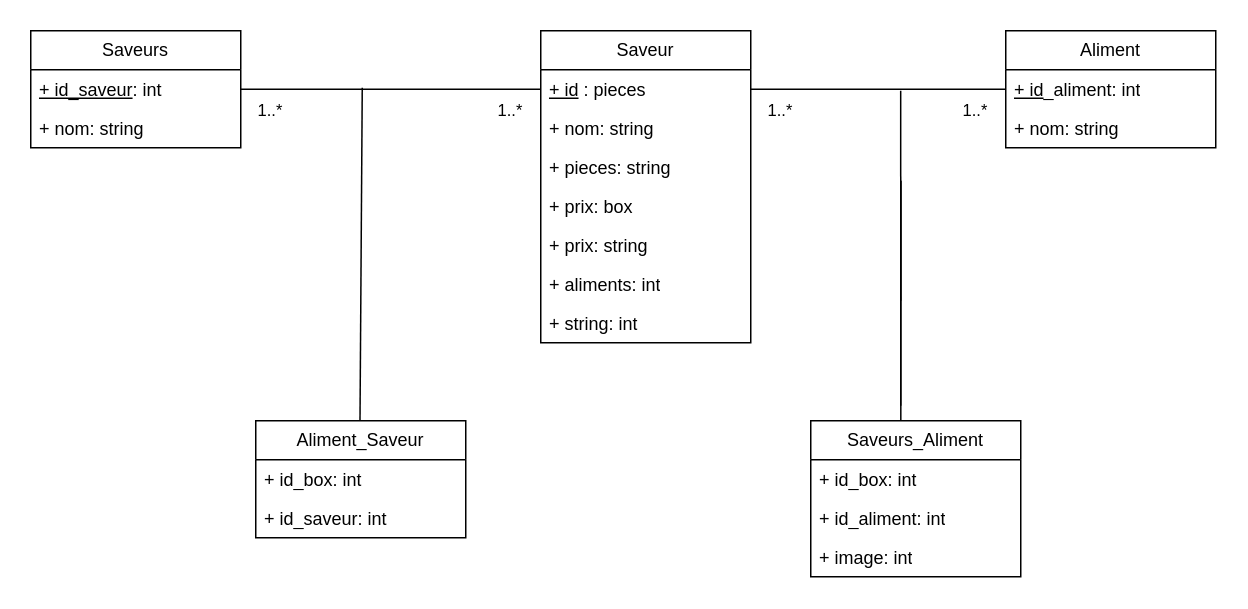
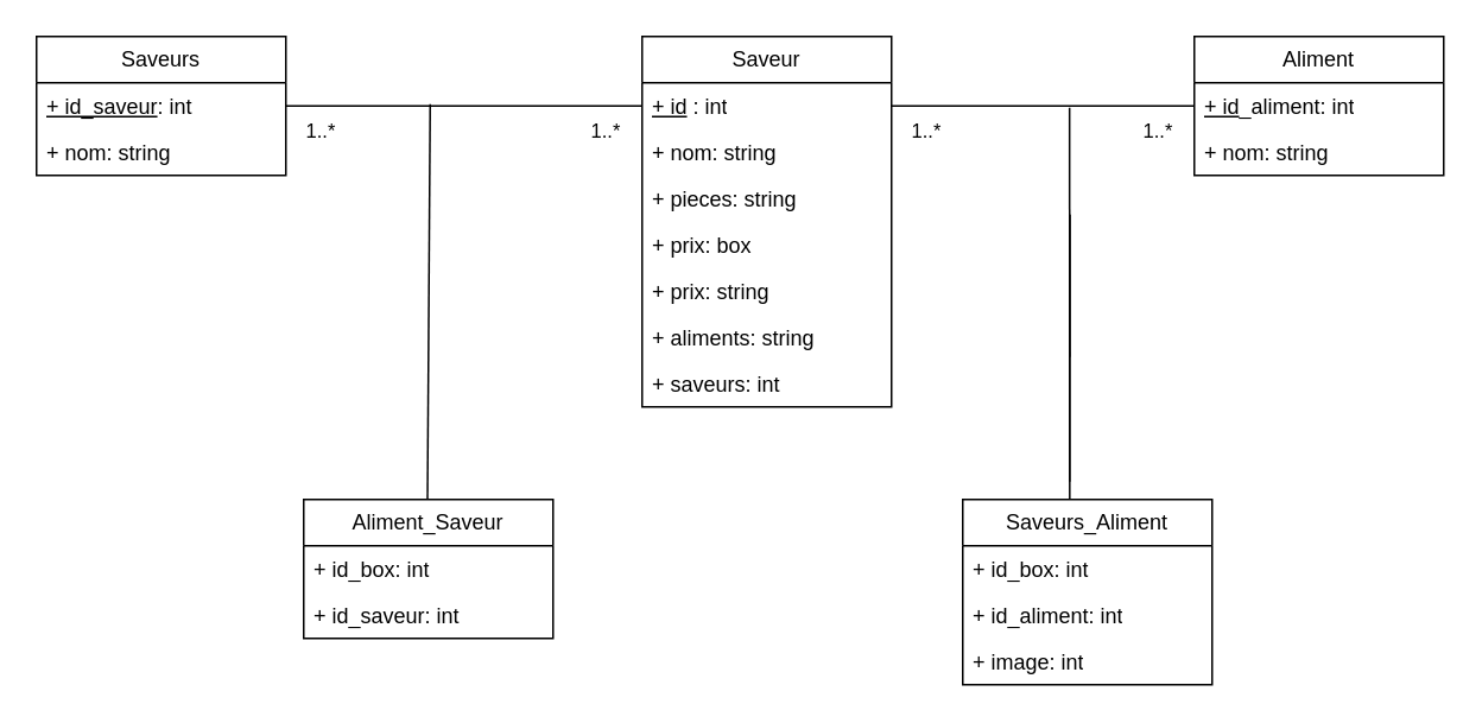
  <mxCell id="0" />
  <mxCell id="1" parent="0" />
  <mxCell id="2" value="Saveurs" style="swimlane;fontStyle=0;childLayout=stackLayout;horizontal=1;startSize=26;fillColor=none;horizontalStack=0;resizeParent=1;resizeParentMax=0;resizeLast=0;collapsible=1;marginBottom=0;whiteSpace=wrap;html=1;" parent="1" vertex="1"><mxGeometry x="20" y="20" width="140" height="78" as="geometry" /></mxCell>
  <mxCell id="3" value="&lt;u&gt;+ id_saveur&lt;/u&gt;: int" style="text;strokeColor=none;fillColor=none;align=left;verticalAlign=top;spacingLeft=4;spacingRight=4;overflow=hidden;rotatable=0;points=[[0,0.5],[1,0.5]];portConstraint=eastwest;whiteSpace=wrap;html=1;" parent="2" vertex="1"><mxGeometry y="26" width="140" height="26" as="geometry" /></mxCell>
  <mxCell id="4" value="+ nom: string" style="text;strokeColor=none;fillColor=none;align=left;verticalAlign=top;spacingLeft=4;spacingRight=4;overflow=hidden;rotatable=0;points=[[0,0.5],[1,0.5]];portConstraint=eastwest;whiteSpace=wrap;html=1;" parent="2" vertex="1"><mxGeometry y="52" width="140" height="26" as="geometry" /></mxCell>
  <mxCell id="5" value="Saveur" style="swimlane;fontStyle=0;childLayout=stackLayout;horizontal=1;startSize=26;fillColor=none;horizontalStack=0;resizeParent=1;resizeParentMax=0;resizeLast=0;collapsible=1;marginBottom=0;whiteSpace=wrap;html=1;" parent="1" vertex="1"><mxGeometry x="360" y="20" width="140" height="208" as="geometry" /></mxCell>
- <mxCell id="6" value="&lt;u&gt;+ id&lt;/u&gt; : pieces" style="text;strokeColor=none;fillColor=none;align=left;verticalAlign=top;spacingLeft=4;spacingRight=4;overflow=hidden;rotatable=0;points=[[0,0.5],[1,0.5]];portConstraint=eastwest;whiteSpace=wrap;html=1;" parent="5" vertex="1"><mxGeometry y="26" width="140" height="26" as="geometry" /></mxCell>
+ <mxCell id="6" value="&lt;u&gt;+ id&lt;/u&gt; : int" style="text;strokeColor=none;fillColor=none;align=left;verticalAlign=top;spacingLeft=4;spacingRight=4;overflow=hidden;rotatable=0;points=[[0,0.5],[1,0.5]];portConstraint=eastwest;whiteSpace=wrap;html=1;" parent="5" vertex="1"><mxGeometry y="26" width="140" height="26" as="geometry" /></mxCell>
  <mxCell id="7" value="+ nom: string" style="text;strokeColor=none;fillColor=none;align=left;verticalAlign=top;spacingLeft=4;spacingRight=4;overflow=hidden;rotatable=0;points=[[0,0.5],[1,0.5]];portConstraint=eastwest;whiteSpace=wrap;html=1;" parent="5" vertex="1"><mxGeometry y="52" width="140" height="26" as="geometry" /></mxCell>
  <mxCell id="8" value="+ pieces: string" style="text;strokeColor=none;fillColor=none;align=left;verticalAlign=top;spacingLeft=4;spacingRight=4;overflow=hidden;rotatable=0;points=[[0,0.5],[1,0.5]];portConstraint=eastwest;whiteSpace=wrap;html=1;" parent="5" vertex="1"><mxGeometry y="78" width="140" height="26" as="geometry" /></mxCell>
  <mxCell id="9" value="+ prix: box" style="text;strokeColor=none;fillColor=none;align=left;verticalAlign=top;spacingLeft=4;spacingRight=4;overflow=hidden;rotatable=0;points=[[0,0.5],[1,0.5]];portConstraint=eastwest;whiteSpace=wrap;html=1;" parent="5" vertex="1"><mxGeometry y="104" width="140" height="26" as="geometry" /></mxCell>
  <mxCell id="10" value="+ prix: string" style="text;strokeColor=none;fillColor=none;align=left;verticalAlign=top;spacingLeft=4;spacingRight=4;overflow=hidden;rotatable=0;points=[[0,0.5],[1,0.5]];portConstraint=eastwest;whiteSpace=wrap;html=1;" parent="5" vertex="1"><mxGeometry y="130" width="140" height="26" as="geometry" /></mxCell>
- <mxCell id="11" value="+ aliments: int" style="text;strokeColor=none;fillColor=none;align=left;verticalAlign=top;spacingLeft=4;spacingRight=4;overflow=hidden;rotatable=0;points=[[0,0.5],[1,0.5]];portConstraint=eastwest;whiteSpace=wrap;html=1;" parent="5" vertex="1"><mxGeometry y="156" width="140" height="26" as="geometry" /></mxCell>
- <mxCell id="12" value="+ string: int" style="text;strokeColor=none;fillColor=none;align=left;verticalAlign=top;spacingLeft=4;spacingRight=4;overflow=hidden;rotatable=0;points=[[0,0.5],[1,0.5]];portConstraint=eastwest;whiteSpace=wrap;html=1;" parent="5" vertex="1"><mxGeometry y="182" width="140" height="26" as="geometry" /></mxCell>
+ <mxCell id="11" value="+ aliments: string" style="text;strokeColor=none;fillColor=none;align=left;verticalAlign=top;spacingLeft=4;spacingRight=4;overflow=hidden;rotatable=0;points=[[0,0.5],[1,0.5]];portConstraint=eastwest;whiteSpace=wrap;html=1;" parent="5" vertex="1"><mxGeometry y="156" width="140" height="26" as="geometry" /></mxCell>
+ <mxCell id="12" value="+ saveurs: int" style="text;strokeColor=none;fillColor=none;align=left;verticalAlign=top;spacingLeft=4;spacingRight=4;overflow=hidden;rotatable=0;points=[[0,0.5],[1,0.5]];portConstraint=eastwest;whiteSpace=wrap;html=1;" parent="5" vertex="1"><mxGeometry y="182" width="140" height="26" as="geometry" /></mxCell>
  <mxCell id="13" value="Aliment" style="swimlane;fontStyle=0;childLayout=stackLayout;horizontal=1;startSize=26;fillColor=none;horizontalStack=0;resizeParent=1;resizeParentMax=0;resizeLast=0;collapsible=1;marginBottom=0;whiteSpace=wrap;html=1;" parent="1" vertex="1"><mxGeometry x="670" y="20" width="140" height="78" as="geometry" /></mxCell>
  <mxCell id="14" value="&lt;u&gt;+ id&lt;/u&gt;_aliment: int" style="text;strokeColor=none;fillColor=none;align=left;verticalAlign=top;spacingLeft=4;spacingRight=4;overflow=hidden;rotatable=0;points=[[0,0.5],[1,0.5]];portConstraint=eastwest;whiteSpace=wrap;html=1;" parent="13" vertex="1"><mxGeometry y="26" width="140" height="26" as="geometry" /></mxCell>
  <mxCell id="15" value="+ nom: string" style="text;strokeColor=none;fillColor=none;align=left;verticalAlign=top;spacingLeft=4;spacingRight=4;overflow=hidden;rotatable=0;points=[[0,0.5],[1,0.5]];portConstraint=eastwest;whiteSpace=wrap;html=1;" parent="13" vertex="1"><mxGeometry y="52" width="140" height="26" as="geometry" /></mxCell>
  <mxCell id="16" value="" style="line;strokeWidth=1;fillColor=none;align=left;verticalAlign=middle;spacingTop=-1;spacingLeft=3;spacingRight=3;rotatable=0;labelPosition=right;points=[];portConstraint=eastwest;strokeColor=inherit;" parent="1" vertex="1"><mxGeometry x="160" y="55" width="200" height="8" as="geometry" /></mxCell>
  <mxCell id="17" value="" style="line;strokeWidth=1;fillColor=none;align=left;verticalAlign=middle;spacingTop=-1;spacingLeft=3;spacingRight=3;rotatable=0;labelPosition=right;points=[];portConstraint=eastwest;strokeColor=inherit;" parent="1" vertex="1"><mxGeometry x="500" y="55" width="170" height="8" as="geometry" /></mxCell>
  <mxCell id="18" value="&lt;font style=&quot;font-size: 11px;&quot;&gt;1..*&lt;/font&gt;" style="text;html=1;align=center;verticalAlign=middle;whiteSpace=wrap;rounded=0;" parent="1" vertex="1"><mxGeometry x="160" y="63" width="40" height="20" as="geometry" /></mxCell>
  <mxCell id="19" value="&lt;font style=&quot;font-size: 11px;&quot;&gt;1..*&lt;/font&gt;" style="text;html=1;align=center;verticalAlign=middle;whiteSpace=wrap;rounded=0;" parent="1" vertex="1"><mxGeometry x="320" y="63" width="40" height="20" as="geometry" /></mxCell>
  <mxCell id="20" value="&lt;font style=&quot;font-size: 11px;&quot;&gt;1..*&lt;/font&gt;" style="text;html=1;align=center;verticalAlign=middle;whiteSpace=wrap;rounded=0;" parent="1" vertex="1"><mxGeometry x="500" y="63" width="40" height="20" as="geometry" /></mxCell>
  <mxCell id="21" value="&lt;font style=&quot;font-size: 11px;&quot;&gt;1..*&lt;/font&gt;" style="text;html=1;align=center;verticalAlign=middle;whiteSpace=wrap;rounded=0;" parent="1" vertex="1"><mxGeometry x="630" y="63" width="40" height="20" as="geometry" /></mxCell>
  <mxCell id="22" value="Aliment_Saveur" style="swimlane;fontStyle=0;childLayout=stackLayout;horizontal=1;startSize=26;fillColor=none;horizontalStack=0;resizeParent=1;resizeParentMax=0;resizeLast=0;collapsible=1;marginBottom=0;whiteSpace=wrap;html=1;" parent="1" vertex="1"><mxGeometry x="170" y="280" width="140" height="78" as="geometry" /></mxCell>
  <mxCell id="23" value="+ id_box: int" style="text;strokeColor=none;fillColor=none;align=left;verticalAlign=top;spacingLeft=4;spacingRight=4;overflow=hidden;rotatable=0;points=[[0,0.5],[1,0.5]];portConstraint=eastwest;whiteSpace=wrap;html=1;" vertex="1" parent="22"><mxGeometry y="26" width="140" height="26" as="geometry" /></mxCell>
  <mxCell id="24" value="+ id_saveur: int" style="text;strokeColor=none;fillColor=none;align=left;verticalAlign=top;spacingLeft=4;spacingRight=4;overflow=hidden;rotatable=0;points=[[0,0.5],[1,0.5]];portConstraint=eastwest;whiteSpace=wrap;html=1;" vertex="1" parent="22"><mxGeometry y="52" width="140" height="26" as="geometry" /></mxCell>
  <mxCell id="25" value="Saveurs_Aliment" style="swimlane;fontStyle=0;childLayout=stackLayout;horizontal=1;startSize=26;fillColor=none;horizontalStack=0;resizeParent=1;resizeParentMax=0;resizeLast=0;collapsible=1;marginBottom=0;whiteSpace=wrap;html=1;" parent="1" vertex="1"><mxGeometry x="540" y="280" width="140" height="104" as="geometry" /></mxCell>
  <mxCell id="26" value="+ id_box: int" style="text;strokeColor=none;fillColor=none;align=left;verticalAlign=top;spacingLeft=4;spacingRight=4;overflow=hidden;rotatable=0;points=[[0,0.5],[1,0.5]];portConstraint=eastwest;whiteSpace=wrap;html=1;" parent="25" vertex="1"><mxGeometry y="26" width="140" height="26" as="geometry" /></mxCell>
  <mxCell id="27" value="+ id_aliment: int" style="text;strokeColor=none;fillColor=none;align=left;verticalAlign=top;spacingLeft=4;spacingRight=4;overflow=hidden;rotatable=0;points=[[0,0.5],[1,0.5]];portConstraint=eastwest;whiteSpace=wrap;html=1;" vertex="1" parent="25"><mxGeometry y="52" width="140" height="26" as="geometry" /></mxCell>
  <mxCell id="28" value="+ image: int" style="text;strokeColor=none;fillColor=none;align=left;verticalAlign=top;spacingLeft=4;spacingRight=4;overflow=hidden;rotatable=0;points=[[0,0.5],[1,0.5]];portConstraint=eastwest;whiteSpace=wrap;html=1;" parent="25" vertex="1"><mxGeometry y="78" width="140" height="26" as="geometry" /></mxCell>
  <mxCell id="29" value="" style="endArrow=none;html=1;rounded=0;entryX=0.405;entryY=0.375;entryDx=0;entryDy=0;entryPerimeter=0;" parent="1" target="16" edge="1"><mxGeometry width="50" height="50" relative="1" as="geometry"><mxPoint x="239.5" y="280" as="sourcePoint" /><mxPoint x="239.5" y="200" as="targetPoint" /></mxGeometry></mxCell>
  <mxCell id="30" value="" style="endArrow=none;html=1;rounded=0;" parent="1" edge="1"><mxGeometry width="50" height="50" relative="1" as="geometry"><mxPoint x="600" y="200" as="sourcePoint" /><mxPoint x="600" y="120" as="targetPoint" /></mxGeometry></mxCell>
  <mxCell id="31" value="" style="endArrow=none;html=1;rounded=0;" parent="1" edge="1"><mxGeometry width="50" height="50" relative="1" as="geometry"><mxPoint x="600" y="270" as="sourcePoint" /><mxPoint x="600" y="120" as="targetPoint" /></mxGeometry></mxCell>
  <mxCell id="32" value="" style="endArrow=none;html=1;rounded=0;entryX=0.588;entryY=0.625;entryDx=0;entryDy=0;entryPerimeter=0;exitX=0.429;exitY=0;exitDx=0;exitDy=0;exitPerimeter=0;" parent="1" source="25" target="17" edge="1"><mxGeometry width="50" height="50" relative="1" as="geometry"><mxPoint x="600" y="270" as="sourcePoint" /><mxPoint x="600" y="120" as="targetPoint" /></mxGeometry></mxCell>
